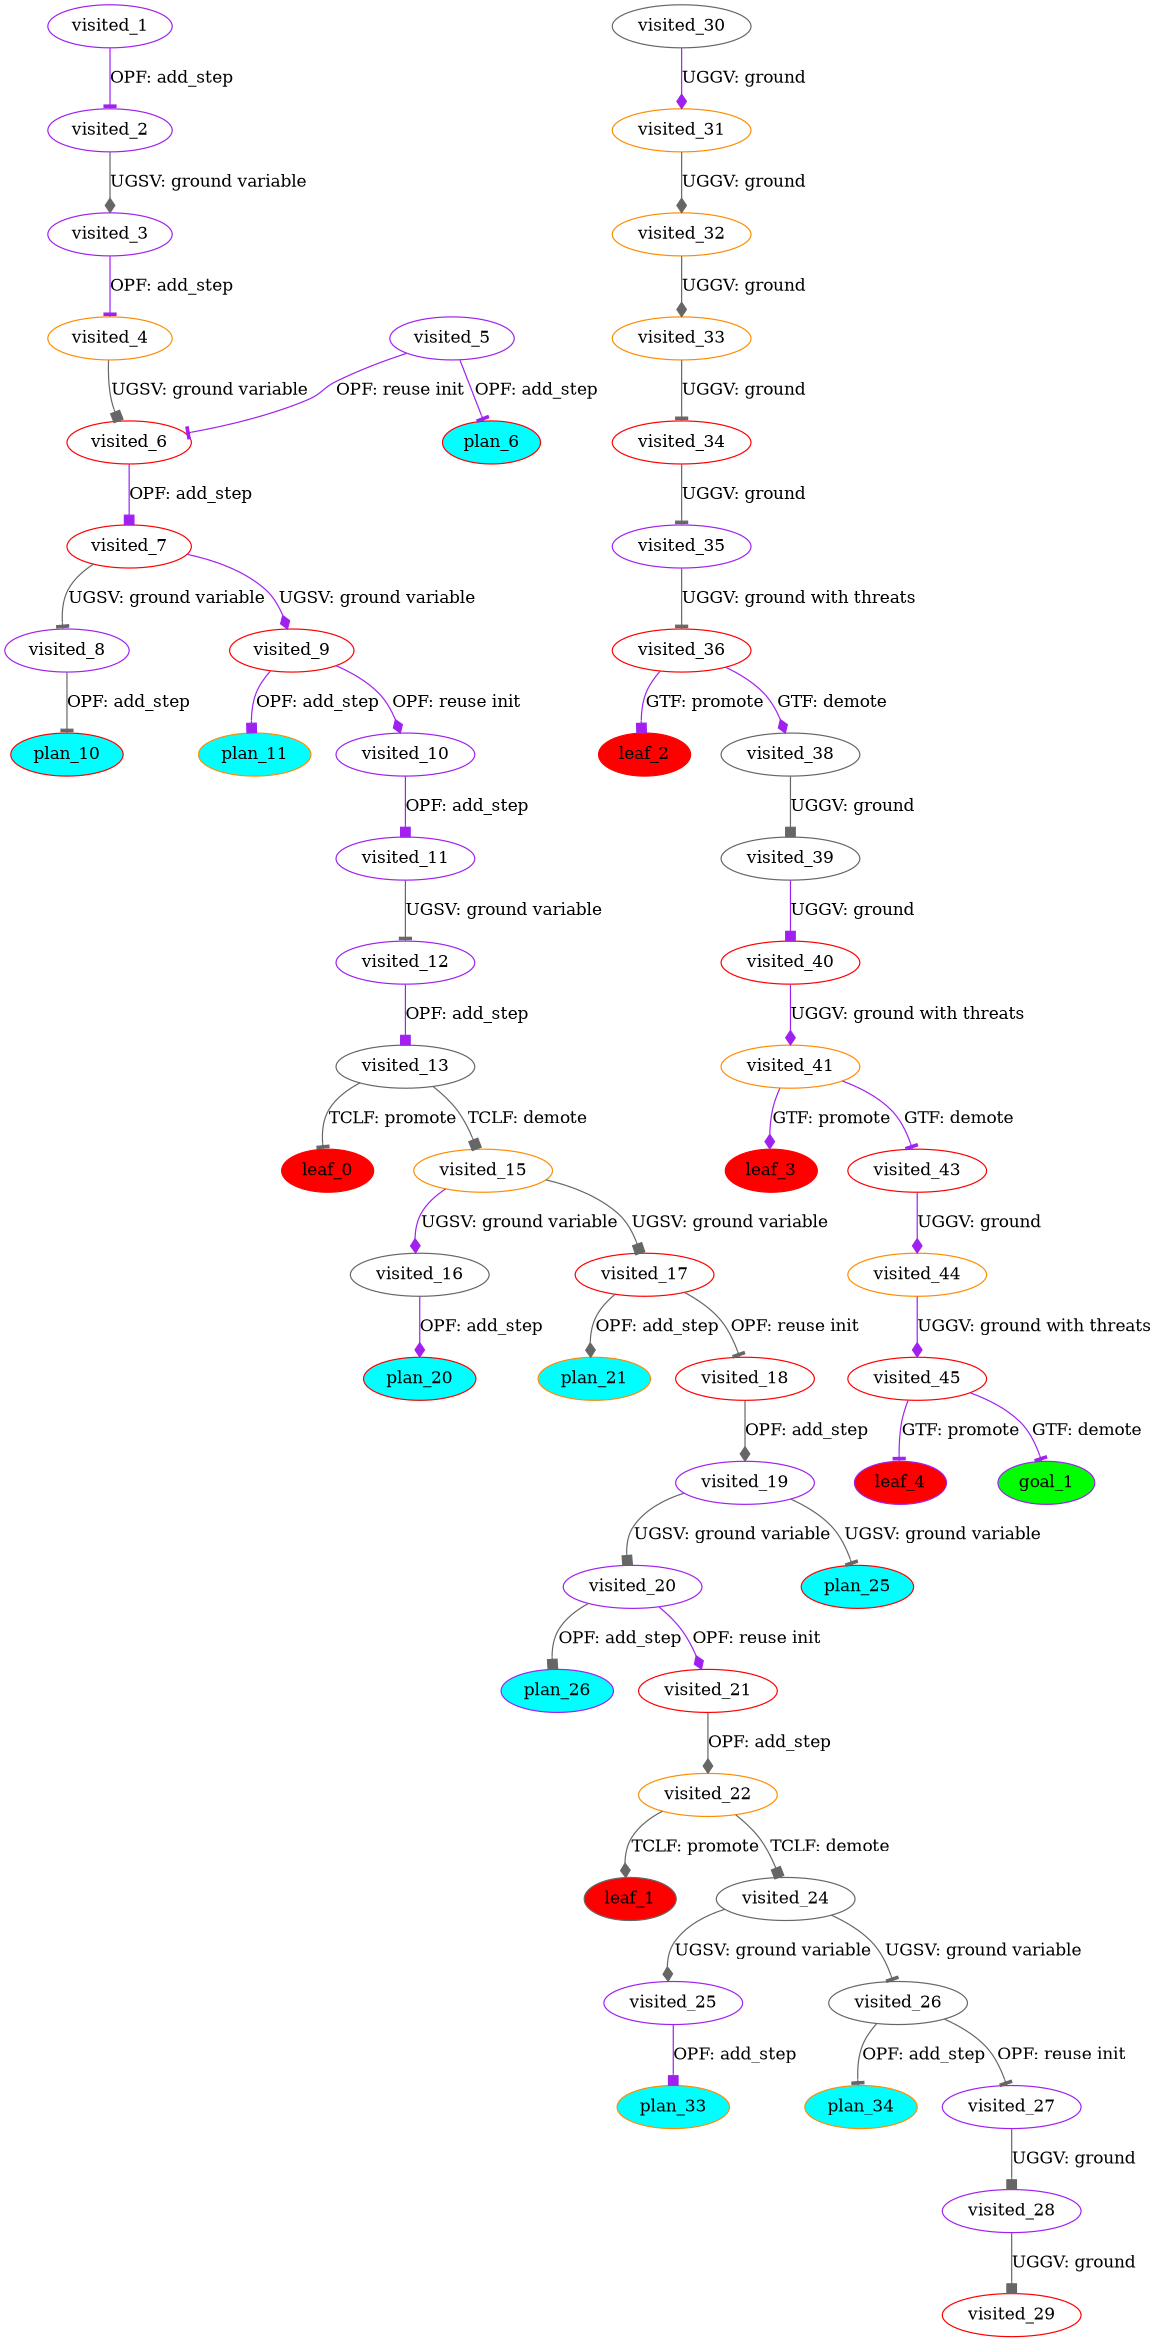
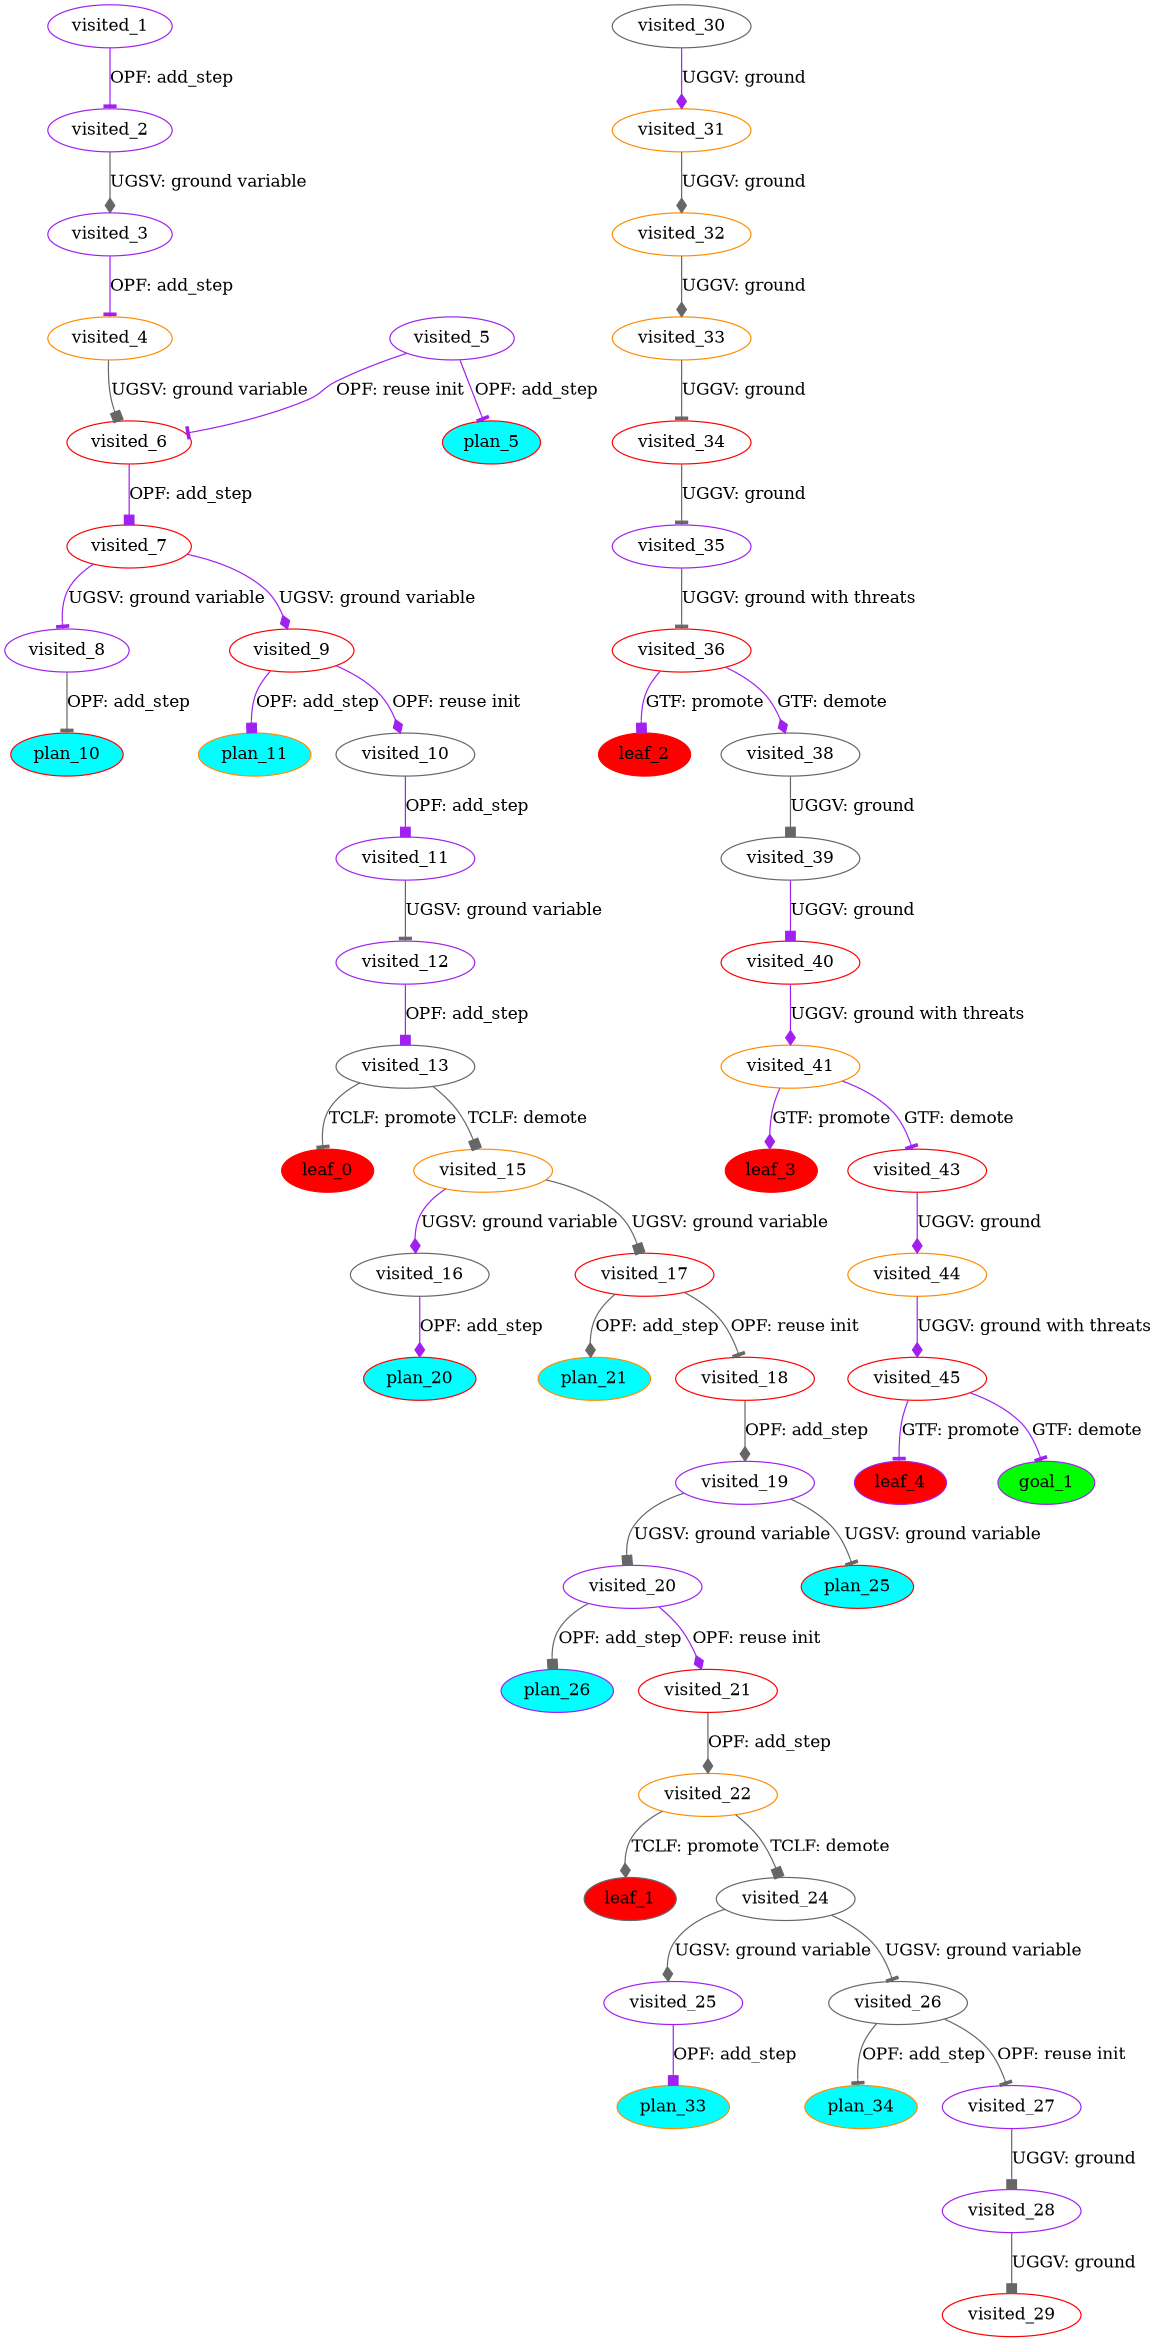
  digraph {
    node [color=red fillcolor=white style=filled]
    edge [arrowhead=tee color=gray40]
    n1 [color=purple label=visited_1]
    n2 [color=purple label=visited_2]
    n3 [color=purple label=visited_3]
    n4 [color=darkorange label=visited_4]
    n5 [label=visited_6]
    n6 [color=purple label=visited_5]
-   n7 [fillcolor=cyan label=plan_6]
+   n7 [fillcolor=cyan label=plan_5]
    n8 [label=visited_7]
    n9 [color=purple label=visited_8]
    n10 [label=visited_9]
    n11 [fillcolor=cyan label=plan_10]
    n12 [color=darkorange fillcolor=cyan label=plan_11]
-   n13 [color=purple label=visited_10]
+   n13 [color=gray40 label=visited_10]
    n14 [color=purple label=visited_11]
    n15 [color=purple label=visited_12]
    n16 [color=gray40 label=visited_13]
    n17 [fillcolor=red label=leaf_0]
    n18 [color=darkorange label=visited_15]
    n19 [color=gray40 label=visited_16]
    n20 [label=visited_17]
    n21 [fillcolor=cyan label=plan_20]
    n22 [color=darkorange fillcolor=cyan label=plan_21]
    n23 [label=visited_18]
    n24 [color=purple label=visited_19]
    n25 [color=purple label=visited_20]
    n26 [fillcolor=cyan label=plan_25]
    n27 [color=purple fillcolor=cyan label=plan_26]
    n28 [label=visited_21]
    n29 [color=darkorange label=visited_22]
    n30 [color=gray40 fillcolor=red label=leaf_1]
    n31 [color=gray40 label=visited_24]
    n32 [color=purple label=visited_25]
    n33 [color=gray40 label=visited_26]
    n34 [color=darkorange fillcolor=cyan label=plan_33]
    n35 [color=darkorange fillcolor=cyan label=plan_34]
    n36 [color=purple label=visited_27]
    n37 [color=purple label=visited_28]
    n38 [label=visited_29]
    n39 [color=gray40 label=visited_30]
    n40 [color=darkorange label=visited_31]
    n41 [color=darkorange label=visited_32]
    n42 [color=darkorange label=visited_33]
    n43 [label=visited_34]
    n44 [color=purple label=visited_35]
    n45 [label=visited_36]
    n46 [fillcolor=red label=leaf_2]
    n47 [color=gray40 label=visited_38]
    n48 [color=gray40 label=visited_39]
    n49 [label=visited_40]
    n50 [color=darkorange label=visited_41]
    n51 [fillcolor=red label=leaf_3]
    n52 [label=visited_43]
    n53 [color=darkorange label=visited_44]
    n54 [label=visited_45]
    n55 [color=purple fillcolor=red label=leaf_4]
    n56 [color=purple fillcolor=green label=goal_1]
    n1 -> n2 [color=purple label="OPF: add_step"]
    n2 -> n3 [arrowhead=diamond label="UGSV: ground variable"]
    n3 -> n4 [color=purple label="OPF: add_step"]
    n4 -> n5 [arrowhead=box label="UGSV: ground variable"]
    n5 -> n8 [arrowhead=box color=purple label="OPF: add_step"]
    n6 -> n5 [color=purple label="OPF: reuse init"]
    n6 -> n7 [color=purple label="OPF: add_step"]
-   n8 -> n9 [label="UGSV: ground variable"]
+   n8 -> n9 [color=purple label="UGSV: ground variable"]
    n8 -> n10 [arrowhead=diamond color=purple label="UGSV: ground variable"]
    n9 -> n11 [label="OPF: add_step"]
    n10 -> n12 [arrowhead=box color=purple label="OPF: add_step"]
    n10 -> n13 [arrowhead=diamond color=purple label="OPF: reuse init"]
    n13 -> n14 [arrowhead=box color=purple label="OPF: add_step"]
    n14 -> n15 [label="UGSV: ground variable"]
    n15 -> n16 [arrowhead=box color=purple label="OPF: add_step"]
    n16 -> n17 [label="TCLF: promote"]
    n16 -> n18 [arrowhead=box label="TCLF: demote"]
    n18 -> n19 [arrowhead=diamond color=purple label="UGSV: ground variable"]
    n18 -> n20 [arrowhead=box label="UGSV: ground variable"]
    n19 -> n21 [arrowhead=diamond color=purple label="OPF: add_step"]
    n20 -> n22 [arrowhead=diamond label="OPF: add_step"]
    n20 -> n23 [label="OPF: reuse init"]
    n23 -> n24 [arrowhead=diamond label="OPF: add_step"]
    n24 -> n25 [arrowhead=box label="UGSV: ground variable"]
    n24 -> n26 [label="UGSV: ground variable"]
    n25 -> n27 [arrowhead=box label="OPF: add_step"]
    n25 -> n28 [arrowhead=diamond color=purple label="OPF: reuse init"]
    n28 -> n29 [arrowhead=diamond label="OPF: add_step"]
    n29 -> n30 [arrowhead=diamond label="TCLF: promote"]
    n29 -> n31 [arrowhead=box label="TCLF: demote"]
    n31 -> n32 [arrowhead=diamond label="UGSV: ground variable"]
    n31 -> n33 [label="UGSV: ground variable"]
    n32 -> n34 [arrowhead=box color=purple label="OPF: add_step"]
    n33 -> n35 [label="OPF: add_step"]
    n33 -> n36 [label="OPF: reuse init"]
    n36 -> n37 [arrowhead=box label="UGGV: ground"]
    n37 -> n38 [arrowhead=box label="UGGV: ground"]
    n39 -> n40 [arrowhead=diamond color=purple label="UGGV: ground"]
    n40 -> n41 [arrowhead=diamond label="UGGV: ground"]
    n41 -> n42 [arrowhead=diamond label="UGGV: ground"]
    n42 -> n43 [label="UGGV: ground"]
    n43 -> n44 [label="UGGV: ground"]
    n44 -> n45 [label="UGGV: ground with threats"]
    n45 -> n46 [arrowhead=box color=purple label="GTF: promote"]
    n45 -> n47 [arrowhead=diamond color=purple label="GTF: demote"]
    n47 -> n48 [arrowhead=box label="UGGV: ground"]
    n48 -> n49 [arrowhead=box color=purple label="UGGV: ground"]
    n49 -> n50 [arrowhead=diamond color=purple label="UGGV: ground with threats"]
    n50 -> n51 [arrowhead=diamond color=purple label="GTF: promote"]
    n50 -> n52 [color=purple label="GTF: demote"]
    n52 -> n53 [arrowhead=diamond color=purple label="UGGV: ground"]
    n53 -> n54 [arrowhead=diamond color=purple label="UGGV: ground with threats"]
    n54 -> n55 [color=purple label="GTF: promote"]
    n54 -> n56 [color=purple label="GTF: demote"]
  }
